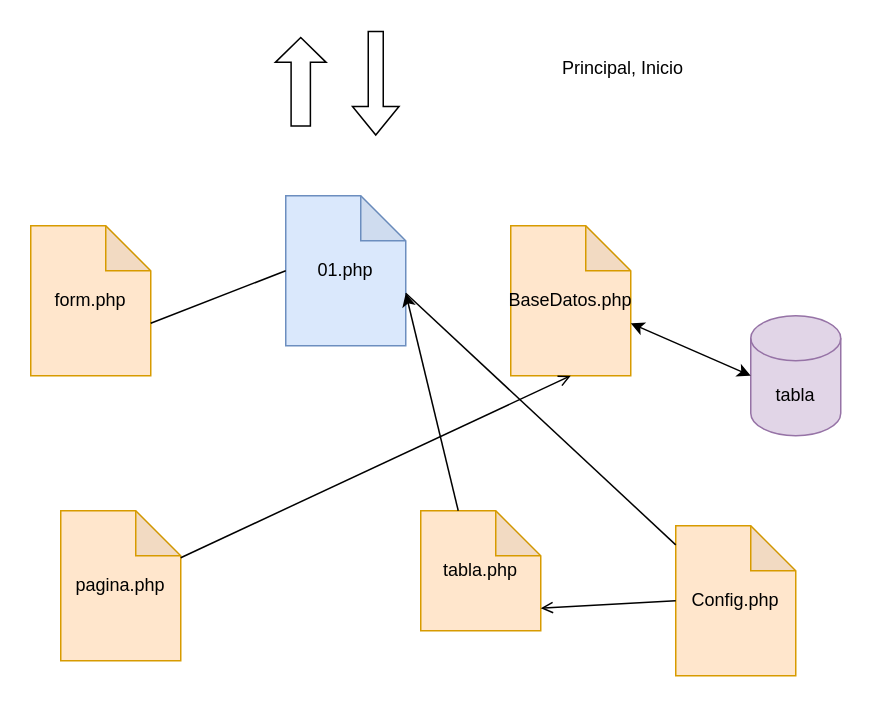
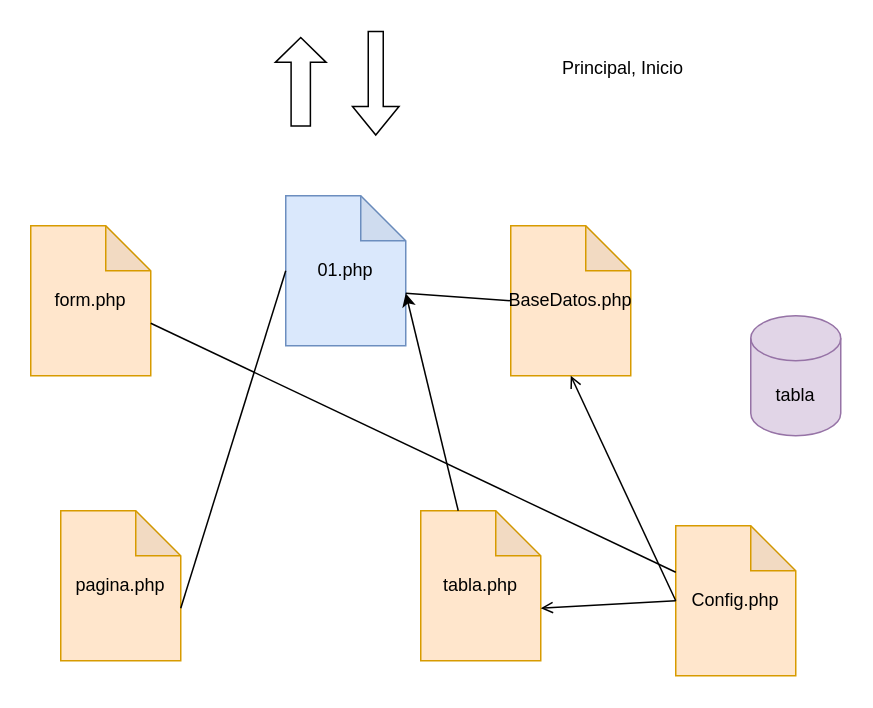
  <mxCell id="0" />
  <mxCell id="1" parent="0" />
  <mxCell id="2" value="01.php" style="shape=note;whiteSpace=wrap;html=1;backgroundOutline=1;darkOpacity=0.05;fillColor=#dae8fc;strokeColor=#6c8ebf;" vertex="1" parent="1"><mxGeometry x="190" y="130" width="80" height="100" as="geometry" /></mxCell>
  <mxCell id="3" value="BaseDatos.php" style="shape=note;whiteSpace=wrap;html=1;backgroundOutline=1;darkOpacity=0.05;fillColor=#ffe6cc;strokeColor=#d79b00;" vertex="1" parent="1"><mxGeometry x="340" y="150" width="80" height="100" as="geometry" /></mxCell>
  <mxCell id="4" value="Config.php" style="shape=note;whiteSpace=wrap;html=1;backgroundOutline=1;darkOpacity=0.05;fillColor=#ffe6cc;strokeColor=#d79b00;" vertex="1" parent="1"><mxGeometry x="450" y="350" width="80" height="100" as="geometry" /></mxCell>
  <mxCell id="5" value="form.php" style="shape=note;whiteSpace=wrap;html=1;backgroundOutline=1;darkOpacity=0.05;fillColor=#ffe6cc;strokeColor=#d79b00;" vertex="1" parent="1"><mxGeometry x="20" y="150" width="80" height="100" as="geometry" /></mxCell>
  <mxCell id="6" value="pagina.php" style="shape=note;whiteSpace=wrap;html=1;backgroundOutline=1;darkOpacity=0.05;fillColor=#ffe6cc;strokeColor=#d79b00;" vertex="1" parent="1"><mxGeometry x="40" y="340" width="80" height="100" as="geometry" /></mxCell>
- <mxCell id="7" value="tabla.php" style="shape=note;whiteSpace=wrap;html=1;backgroundOutline=1;darkOpacity=0.05;fillColor=#ffe6cc;strokeColor=#d79b00;" vertex="1" parent="1"><mxGeometry x="280" y="340" width="80" height="80" as="geometry" /></mxCell>
+ <mxCell id="7" value="tabla.php" style="shape=note;whiteSpace=wrap;html=1;backgroundOutline=1;darkOpacity=0.05;fillColor=#ffe6cc;strokeColor=#d79b00;" vertex="1" parent="1"><mxGeometry x="280" y="340" width="80" height="100" as="geometry" /></mxCell>
  <mxCell id="8" value="tabla" style="shape=cylinder3;whiteSpace=wrap;html=1;boundedLbl=1;backgroundOutline=1;size=15;fillColor=#e1d5e7;strokeColor=#9673a6;" vertex="1" parent="1"><mxGeometry x="500" y="210" width="60" height="80" as="geometry" /></mxCell>
- <mxCell id="9" value="" style="endArrow=classic;startArrow=classic;html=1;rounded=0;entryX=0;entryY=0.5;entryDx=0;entryDy=0;entryPerimeter=0;exitX=0;exitY=0;exitDx=80;exitDy=65;exitPerimeter=0;" edge="1" parent="1" source="3" target="8"><mxGeometry width="50" height="50" relative="1" as="geometry"><mxPoint x="220" y="220" as="sourcePoint" /><mxPoint x="270" y="170" as="targetPoint" /></mxGeometry></mxCell>
- <mxCell id="10" value="" style="endArrow=none;html=1;rounded=0;exitX=0;exitY=0;exitDx=80;exitDy=65;exitPerimeter=0;" edge="1" parent="1" source="2" target="4"><mxGeometry width="50" height="50" relative="1" as="geometry"><mxPoint x="250" y="310" as="sourcePoint" /><mxPoint x="290" y="100" as="targetPoint" /></mxGeometry></mxCell>
- <mxCell id="11" value="" style="endArrow=none;html=1;rounded=0;exitX=0;exitY=0;exitDx=80;exitDy=65;exitPerimeter=0;entryX=0;entryY=0.5;entryDx=0;entryDy=0;entryPerimeter=0;" edge="1" parent="1" source="5" target="2"><mxGeometry width="50" height="50" relative="1" as="geometry"><mxPoint x="250" y="310" as="sourcePoint" /><mxPoint x="300" y="260" as="targetPoint" /></mxGeometry></mxCell>
+ <mxCell id="10" value="" style="endArrow=none;html=1;rounded=0;entryX=0;entryY=0.5;entryDx=0;entryDy=0;entryPerimeter=0;exitX=0;exitY=0;exitDx=80;exitDy=65;exitPerimeter=0;" edge="1" parent="1" source="2" target="3"><mxGeometry width="50" height="50" relative="1" as="geometry"><mxPoint x="250" y="310" as="sourcePoint" /><mxPoint x="290" y="100" as="targetPoint" /></mxGeometry></mxCell>
+ <mxCell id="11" value="" style="endArrow=none;html=1;rounded=0;exitX=0;exitY=0;exitDx=80;exitDy=65;exitPerimeter=0;" edge="1" parent="1" source="5" target="4"><mxGeometry width="50" height="50" relative="1" as="geometry"><mxPoint x="250" y="310" as="sourcePoint" /><mxPoint x="300" y="260" as="targetPoint" /></mxGeometry></mxCell>
+ <mxCell id="12" value="" style="endArrow=none;html=1;rounded=0;entryX=0;entryY=0.5;entryDx=0;entryDy=0;entryPerimeter=0;exitX=0;exitY=0;exitDx=80;exitDy=65;exitPerimeter=0;" edge="1" parent="1" source="6" target="2"><mxGeometry width="50" height="50" relative="1" as="geometry"><mxPoint x="50" y="480" as="sourcePoint" /><mxPoint x="100" y="430" as="targetPoint" /></mxGeometry></mxCell>
  <mxCell id="13" value="" style="endArrow=classic;html=1;rounded=0;exitX=0;exitY=0;exitDx=25;exitDy=0;exitPerimeter=0;endFill=1;entryX=0;entryY=0;entryDx=80;entryDy=65;entryPerimeter=0;" edge="1" parent="1" source="7" target="2"><mxGeometry width="50" height="50" relative="1" as="geometry"><mxPoint x="250" y="310" as="sourcePoint" /><mxPoint x="280" y="170" as="targetPoint" /></mxGeometry></mxCell>
  <mxCell id="14" value="" style="endArrow=none;html=1;rounded=0;startArrow=open;startFill=0;exitX=0;exitY=0;exitDx=80;exitDy=65;exitPerimeter=0;entryX=0;entryY=0.5;entryDx=0;entryDy=0;entryPerimeter=0;" edge="1" parent="1" source="7" target="4"><mxGeometry width="50" height="50" relative="1" as="geometry"><mxPoint x="350" y="430" as="sourcePoint" /><mxPoint x="470" y="430" as="targetPoint" /></mxGeometry></mxCell>
  <mxCell id="15" value="" style="shape=flexArrow;endArrow=classic;html=1;rounded=0;" edge="1" parent="1"><mxGeometry width="50" height="50" relative="1" as="geometry"><mxPoint x="250" y="20" as="sourcePoint" /><mxPoint x="250" y="90" as="targetPoint" /></mxGeometry></mxCell>
  <mxCell id="16" value="Principal, Inicio" style="text;html=1;strokeColor=none;fillColor=none;align=center;verticalAlign=middle;whiteSpace=wrap;rounded=0;strokeWidth=2;" vertex="1" parent="1"><mxGeometry x="365" y="30" width="100" height="30" as="geometry" /></mxCell>
- <mxCell id="17" value="" style="endArrow=none;html=1;rounded=0;exitX=0.5;exitY=1;exitDx=0;exitDy=0;exitPerimeter=0;startArrow=open;startFill=0;" edge="1" parent="1" source="3" target="6"><mxGeometry width="50" height="50" relative="1" as="geometry"><mxPoint x="420" y="243.8" as="sourcePoint" /><mxPoint x="546" y="240.005" as="targetPoint" /></mxGeometry></mxCell>
+ <mxCell id="17" value="" style="endArrow=none;html=1;rounded=0;exitX=0.5;exitY=1;exitDx=0;exitDy=0;exitPerimeter=0;startArrow=open;startFill=0;entryX=0;entryY=0.5;entryDx=0;entryDy=0;entryPerimeter=0;" edge="1" parent="1" source="3" target="4"><mxGeometry width="50" height="50" relative="1" as="geometry"><mxPoint x="420" y="243.8" as="sourcePoint" /><mxPoint x="546" y="240.005" as="targetPoint" /></mxGeometry></mxCell>
  <mxCell id="18" value="" style="shape=flexArrow;endArrow=classic;html=1;rounded=0;width=12.857;endSize=5.186;" edge="1" parent="1"><mxGeometry width="50" height="50" relative="1" as="geometry"><mxPoint x="200" y="84" as="sourcePoint" /><mxPoint x="200" y="24" as="targetPoint" /></mxGeometry></mxCell>
